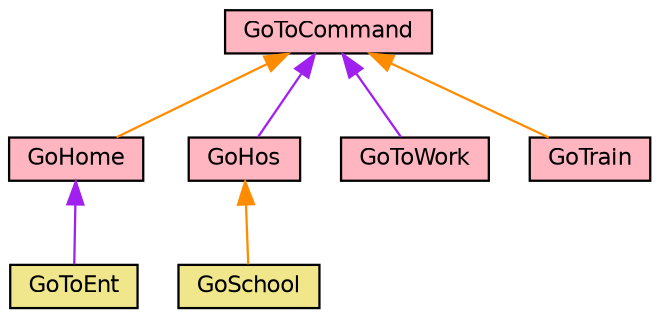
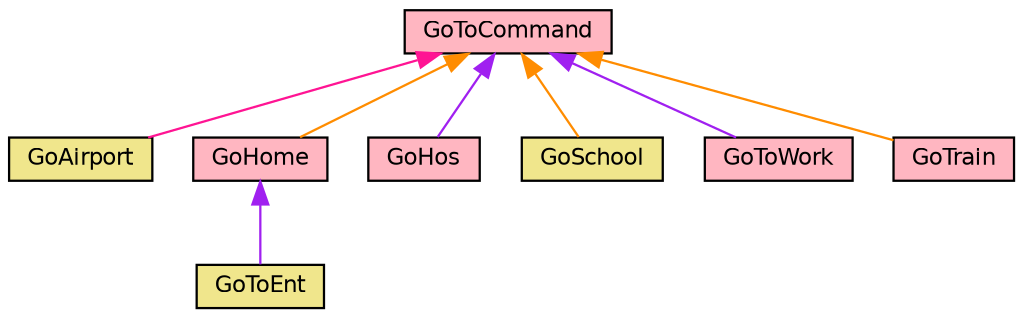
  digraph {
    node [color=black fillcolor=lightpink fontname=Helvetica fontsize=10 shape=record style=filled]
    edge [color=darkorange dir=back fontname=Helvetica fontsize=10 labelfontname=Helvetica labelfontsize=10 style=solid]
    n1 [fontcolor=black height=0.2 label=GoToCommand width=0.4]
+   n2 [fillcolor=khaki height=0.2 label=GoAirport width=0.4]
    n3 [height=0.2 label=GoHome width=0.4]
    n4 [height=0.2 label=GoHos width=0.4]
    n5 [fillcolor=khaki height=0.2 label=GoSchool width=0.4]
    n6 [height=0.2 label=GoToWork width=0.4]
    n7 [height=0.2 label=GoTrain width=0.4]
    n8 [fillcolor=khaki height=0.2 label=GoToEnt width=0.4]
+   n1 -> n2 [color=deeppink]
    n1 -> n3
    n1 -> n4 [color=purple]
-   n4 -> n5
+   n1 -> n5
    n1 -> n6 [color=purple]
    n1 -> n7
    n3 -> n8 [color=purple]
  }
